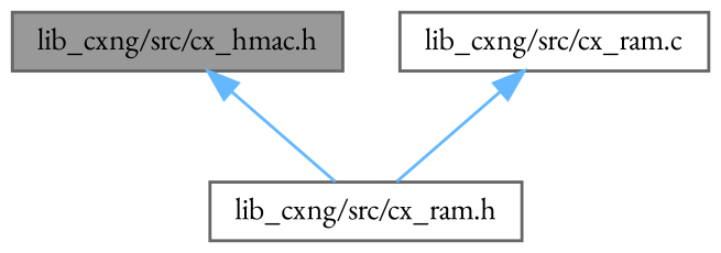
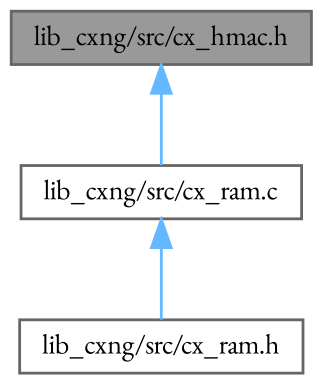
  digraph {
    fontname="EB Garamond"
    node [color=grey40 fillcolor=white fontname="EB Garamond" fontsize=10 shape=box style=filled]
    edge [color=steelblue1 dir=back fontname="EB Garamond" fontsize=10 labelfontname=Helvetica labelfontsize=10 style=solid]
    n1 [color=gray40 fillcolor=grey60 fontcolor=black height=0.2 label="lib_cxng/src/cx_hmac.h" width=0.4]
    n2 [height=0.2 label="lib_cxng/src/cx_ram.h" width=0.4]
    n3 [height=0.2 label="lib_cxng/src/cx_ram.c" width=0.4]
-   n1 -> n2
+   n1 -> n3
    n3 -> n2
  }
